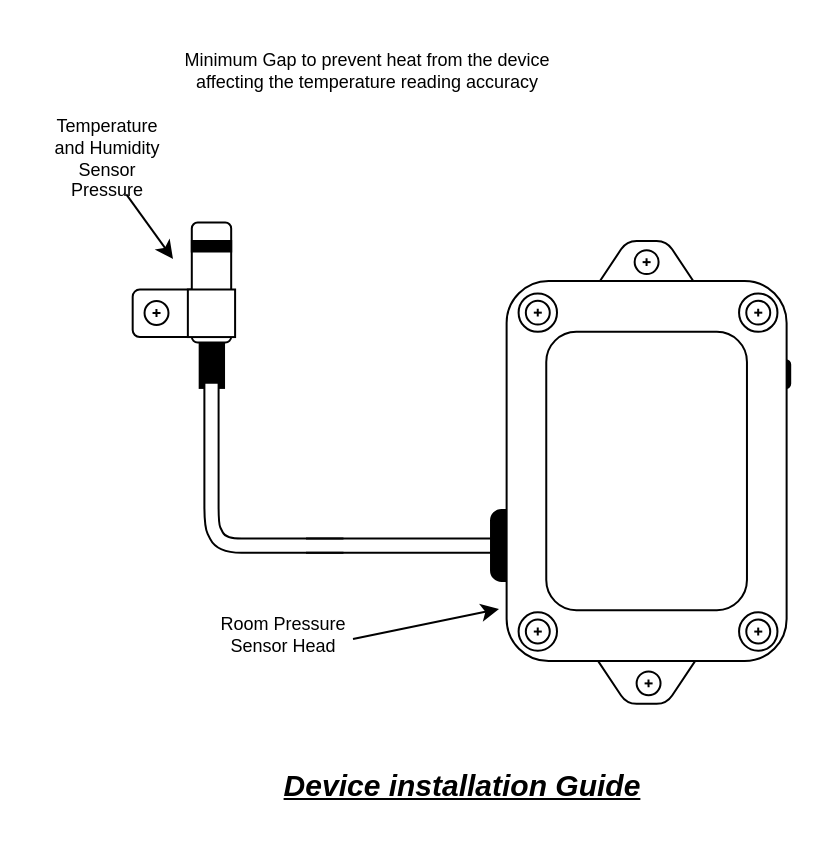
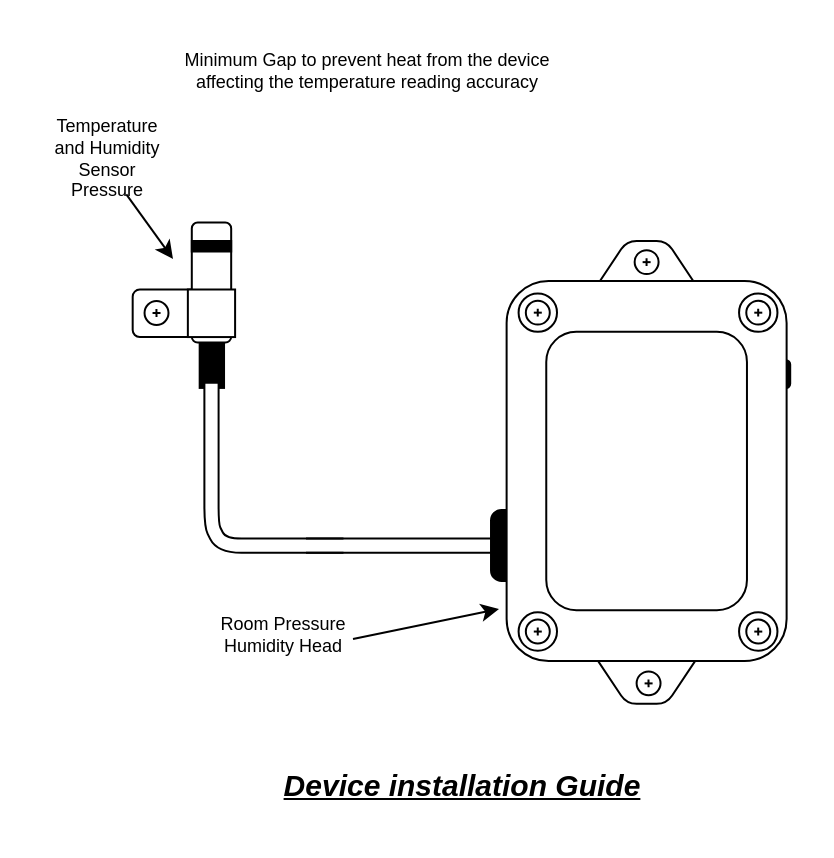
  <mxCell id="0" />
  <mxCell id="1" parent="0" />
  <mxCell id="2" value="" style="rounded=1;whiteSpace=wrap;html=1;strokeColor=#000000;fillColor=#FFFFFF;" parent="1" vertex="1"><mxGeometry x="65.84" y="144.25" width="33.5" height="23.78" as="geometry" /></mxCell>
  <mxCell id="3" value="" style="rounded=0;whiteSpace=wrap;html=1;fillColor=#000000;" parent="1" vertex="1"><mxGeometry x="99.34" y="161.97" width="12.18" height="31.49" as="geometry" /></mxCell>
  <mxCell id="4" value="" style="rounded=1;whiteSpace=wrap;html=1;" parent="1" vertex="1"><mxGeometry x="95.4" y="110.79" width="19.69" height="60" as="geometry" /></mxCell>
  <mxCell id="5" value="" style="rounded=0;whiteSpace=wrap;html=1;fillColor=#000000;" parent="1" vertex="1"><mxGeometry x="95.4" y="120" width="19.69" height="5.25" as="geometry" /></mxCell>
  <mxCell id="6" value="" style="rounded=1;whiteSpace=wrap;html=1;arcSize=0;" parent="1" vertex="1"><mxGeometry x="93.43" y="144.25" width="23.62" height="23.78" as="geometry" /></mxCell>
  <mxCell id="7" value="" style="group" parent="1" vertex="1" connectable="0"><mxGeometry x="71.779" y="149.999" width="11.97" height="11.97" as="geometry" /></mxCell>
  <mxCell id="8" value="" style="ellipse;whiteSpace=wrap;html=1;aspect=fixed;rounded=1;" parent="7" vertex="1"><mxGeometry width="11.97" height="11.97" as="geometry" /></mxCell>
  <mxCell id="9" value="" style="group" parent="7" vertex="1" connectable="0"><mxGeometry x="3.99" y="4.0" width="4" height="3.969" as="geometry" /></mxCell>
  <mxCell id="10" value="" style="endArrow=none;html=1;rounded=0;" parent="9" edge="1"><mxGeometry width="50" height="50" relative="1" as="geometry"><mxPoint y="2" as="sourcePoint" /><mxPoint x="4" y="2" as="targetPoint" /></mxGeometry></mxCell>
  <mxCell id="11" value="" style="endArrow=none;html=1;rounded=0;" parent="9" edge="1"><mxGeometry width="50" height="50" relative="1" as="geometry"><mxPoint x="1.968" y="3.969" as="sourcePoint" /><mxPoint x="1.96" as="targetPoint" /></mxGeometry></mxCell>
  <mxCell id="12" value="" style="group" parent="1" vertex="1" connectable="0"><mxGeometry x="245.01" y="120" width="149.59" height="231.419" as="geometry" /></mxCell>
  <mxCell id="13" value="" style="rounded=1;whiteSpace=wrap;html=1;fillColor=#000000;" parent="12" vertex="1"><mxGeometry y="134.49" width="35.2" height="35.49" as="geometry" /></mxCell>
  <mxCell id="14" value="" style="rounded=1;whiteSpace=wrap;html=1;fillColor=#000000;" parent="12" vertex="1"><mxGeometry x="129.93" y="59.68" width="19.66" height="13.78" as="geometry" /></mxCell>
  <mxCell id="15" value="" style="shape=trapezoid;perimeter=trapezoidPerimeter;whiteSpace=wrap;html=1;fixedSize=1;rounded=1;arcSize=10;rotation=-180;" parent="12" vertex="1"><mxGeometry x="47.799" y="201.419" width="60" height="30" as="geometry" /></mxCell>
  <mxCell id="16" value="" style="shape=trapezoid;perimeter=trapezoidPerimeter;whiteSpace=wrap;html=1;fixedSize=1;rounded=1;arcSize=10;" parent="12" vertex="1"><mxGeometry x="47.8" width="60" height="30" as="geometry" /></mxCell>
  <mxCell id="17" value="" style="rounded=1;whiteSpace=wrap;html=1;" parent="12" vertex="1"><mxGeometry x="7.8" y="20" width="140" height="190" as="geometry" /></mxCell>
  <mxCell id="18" value="" style="group" parent="12" vertex="1" connectable="0"><mxGeometry x="71.81" y="4.57" width="11.97" height="11.97" as="geometry" /></mxCell>
  <mxCell id="19" value="" style="ellipse;whiteSpace=wrap;html=1;aspect=fixed;rounded=1;" parent="18" vertex="1"><mxGeometry width="11.97" height="11.97" as="geometry" /></mxCell>
  <mxCell id="20" value="" style="group" parent="18" vertex="1" connectable="0"><mxGeometry x="3.99" y="4.0" width="4" height="3.969" as="geometry" /></mxCell>
  <mxCell id="21" value="" style="endArrow=none;html=1;rounded=0;" parent="20" edge="1"><mxGeometry width="50" height="50" relative="1" as="geometry"><mxPoint y="2" as="sourcePoint" /><mxPoint x="4" y="2" as="targetPoint" /></mxGeometry></mxCell>
  <mxCell id="22" value="" style="endArrow=none;html=1;rounded=0;" parent="20" edge="1"><mxGeometry width="50" height="50" relative="1" as="geometry"><mxPoint x="1.968" y="3.969" as="sourcePoint" /><mxPoint x="1.96" as="targetPoint" /></mxGeometry></mxCell>
  <mxCell id="23" value="" style="group" parent="12" vertex="1" connectable="0"><mxGeometry x="72.798" y="215.199" width="11.97" height="11.97" as="geometry" /></mxCell>
  <mxCell id="24" value="" style="ellipse;whiteSpace=wrap;html=1;aspect=fixed;rounded=1;" parent="23" vertex="1"><mxGeometry width="11.97" height="11.97" as="geometry" /></mxCell>
  <mxCell id="25" value="" style="group" parent="23" vertex="1" connectable="0"><mxGeometry x="3.99" y="4.0" width="4" height="3.969" as="geometry" /></mxCell>
  <mxCell id="26" value="" style="endArrow=none;html=1;rounded=0;" parent="25" edge="1"><mxGeometry width="50" height="50" relative="1" as="geometry"><mxPoint y="2" as="sourcePoint" /><mxPoint x="4" y="2" as="targetPoint" /></mxGeometry></mxCell>
  <mxCell id="27" value="" style="endArrow=none;html=1;rounded=0;" parent="25" edge="1"><mxGeometry width="50" height="50" relative="1" as="geometry"><mxPoint x="1.968" y="3.969" as="sourcePoint" /><mxPoint x="1.96" as="targetPoint" /></mxGeometry></mxCell>
  <mxCell id="28" value="" style="rounded=1;whiteSpace=wrap;html=1;" parent="12" vertex="1"><mxGeometry x="27.62" y="45.39" width="100.35" height="139.22" as="geometry" /></mxCell>
  <mxCell id="29" value="" style="group" parent="12" vertex="1" connectable="0"><mxGeometry x="124.02" y="26.22" width="19.2" height="19.2" as="geometry" /></mxCell>
  <mxCell id="30" value="" style="ellipse;whiteSpace=wrap;html=1;aspect=fixed;rounded=1;" parent="29" vertex="1"><mxGeometry width="19.2" height="19.2" as="geometry" /></mxCell>
  <mxCell id="31" value="" style="group" parent="29" vertex="1" connectable="0"><mxGeometry x="3.617" y="3.617" width="11.97" height="11.97" as="geometry" /></mxCell>
  <mxCell id="32" value="" style="ellipse;whiteSpace=wrap;html=1;aspect=fixed;rounded=1;" parent="31" vertex="1"><mxGeometry width="11.97" height="11.97" as="geometry" /></mxCell>
  <mxCell id="33" value="" style="group" parent="31" vertex="1" connectable="0"><mxGeometry x="3.99" y="4.0" width="4" height="3.969" as="geometry" /></mxCell>
  <mxCell id="34" value="" style="endArrow=none;html=1;rounded=0;" parent="33" edge="1"><mxGeometry width="50" height="50" relative="1" as="geometry"><mxPoint y="2" as="sourcePoint" /><mxPoint x="4" y="2" as="targetPoint" /></mxGeometry></mxCell>
  <mxCell id="35" value="" style="endArrow=none;html=1;rounded=0;" parent="33" edge="1"><mxGeometry width="50" height="50" relative="1" as="geometry"><mxPoint x="1.968" y="3.969" as="sourcePoint" /><mxPoint x="1.96" as="targetPoint" /></mxGeometry></mxCell>
  <mxCell id="36" value="" style="group" parent="12" vertex="1" connectable="0"><mxGeometry x="124.018" y="185.668" width="19.2" height="19.2" as="geometry" /></mxCell>
  <mxCell id="37" value="" style="ellipse;whiteSpace=wrap;html=1;aspect=fixed;rounded=1;" parent="36" vertex="1"><mxGeometry width="19.2" height="19.2" as="geometry" /></mxCell>
  <mxCell id="38" value="" style="group" parent="36" vertex="1" connectable="0"><mxGeometry x="3.617" y="3.617" width="11.97" height="11.97" as="geometry" /></mxCell>
  <mxCell id="39" value="" style="ellipse;whiteSpace=wrap;html=1;aspect=fixed;rounded=1;" parent="38" vertex="1"><mxGeometry width="11.97" height="11.97" as="geometry" /></mxCell>
  <mxCell id="40" value="" style="group" parent="38" vertex="1" connectable="0"><mxGeometry x="3.99" y="4.0" width="4" height="3.969" as="geometry" /></mxCell>
  <mxCell id="41" value="" style="endArrow=none;html=1;rounded=0;" parent="40" edge="1"><mxGeometry width="50" height="50" relative="1" as="geometry"><mxPoint y="2" as="sourcePoint" /><mxPoint x="4" y="2" as="targetPoint" /></mxGeometry></mxCell>
  <mxCell id="42" value="" style="endArrow=none;html=1;rounded=0;" parent="40" edge="1"><mxGeometry width="50" height="50" relative="1" as="geometry"><mxPoint x="1.968" y="3.969" as="sourcePoint" /><mxPoint x="1.96" as="targetPoint" /></mxGeometry></mxCell>
  <mxCell id="43" value="" style="group" parent="12" vertex="1" connectable="0"><mxGeometry x="13.787" y="26.217" width="19.2" height="19.2" as="geometry" /></mxCell>
  <mxCell id="44" value="" style="ellipse;whiteSpace=wrap;html=1;aspect=fixed;rounded=1;" parent="43" vertex="1"><mxGeometry width="19.2" height="19.2" as="geometry" /></mxCell>
  <mxCell id="45" value="" style="group" parent="43" vertex="1" connectable="0"><mxGeometry x="3.617" y="3.617" width="11.97" height="11.97" as="geometry" /></mxCell>
  <mxCell id="46" value="" style="ellipse;whiteSpace=wrap;html=1;aspect=fixed;rounded=1;" parent="45" vertex="1"><mxGeometry width="11.97" height="11.97" as="geometry" /></mxCell>
  <mxCell id="47" value="" style="group" parent="45" vertex="1" connectable="0"><mxGeometry x="3.99" y="4.0" width="4" height="3.969" as="geometry" /></mxCell>
  <mxCell id="48" value="" style="endArrow=none;html=1;rounded=0;" parent="47" edge="1"><mxGeometry width="50" height="50" relative="1" as="geometry"><mxPoint y="2" as="sourcePoint" /><mxPoint x="4" y="2" as="targetPoint" /></mxGeometry></mxCell>
  <mxCell id="49" value="" style="endArrow=none;html=1;rounded=0;" parent="47" edge="1"><mxGeometry width="50" height="50" relative="1" as="geometry"><mxPoint x="1.968" y="3.969" as="sourcePoint" /><mxPoint x="1.96" as="targetPoint" /></mxGeometry></mxCell>
  <mxCell id="50" value="" style="group" parent="12" vertex="1" connectable="0"><mxGeometry x="13.785" y="185.666" width="19.2" height="19.2" as="geometry" /></mxCell>
  <mxCell id="51" value="" style="ellipse;whiteSpace=wrap;html=1;aspect=fixed;rounded=1;" parent="50" vertex="1"><mxGeometry width="19.2" height="19.2" as="geometry" /></mxCell>
  <mxCell id="52" value="" style="group" parent="50" vertex="1" connectable="0"><mxGeometry x="3.617" y="3.617" width="11.97" height="11.97" as="geometry" /></mxCell>
  <mxCell id="53" value="" style="ellipse;whiteSpace=wrap;html=1;aspect=fixed;rounded=1;" parent="52" vertex="1"><mxGeometry width="11.97" height="11.97" as="geometry" /></mxCell>
  <mxCell id="54" value="" style="group" parent="52" vertex="1" connectable="0"><mxGeometry x="3.99" y="4.0" width="4" height="3.969" as="geometry" /></mxCell>
  <mxCell id="55" value="" style="endArrow=none;html=1;rounded=0;" parent="54" edge="1"><mxGeometry width="50" height="50" relative="1" as="geometry"><mxPoint y="2" as="sourcePoint" /><mxPoint x="4" y="2" as="targetPoint" /></mxGeometry></mxCell>
  <mxCell id="56" value="" style="endArrow=none;html=1;rounded=0;" parent="54" edge="1"><mxGeometry width="50" height="50" relative="1" as="geometry"><mxPoint x="1.968" y="3.969" as="sourcePoint" /><mxPoint x="1.96" as="targetPoint" /></mxGeometry></mxCell>
  <mxCell id="57" value="" style="group" parent="1" vertex="1" connectable="0"><mxGeometry x="105.24" y="262.358" width="147.25" height="10.002" as="geometry" /></mxCell>
  <mxCell id="58" value="" style="group" parent="57" vertex="1" connectable="0"><mxGeometry width="5.008" height="10.002" as="geometry" /></mxCell>
  <mxCell id="59" value="" style="endArrow=none;html=1;rounded=1;shadow=0;sketch=0;jumpStyle=none;jumpSize=10;endFill=0;strokeWidth=8.1;fillOpacity=100;startFill=1;" parent="58" edge="1"><mxGeometry width="50" height="50" relative="1" as="geometry"><mxPoint x="66" y="10.002" as="sourcePoint" /><mxPoint y="-70.998" as="targetPoint" /><Array as="points"><mxPoint x="5" y="10.002" /><mxPoint y="0.002" /></Array></mxGeometry></mxCell>
  <mxCell id="60" value="" style="endArrow=none;html=1;rounded=1;shadow=0;sketch=0;jumpStyle=none;jumpSize=10;endFill=0;strokeWidth=6.1;fillOpacity=100;startFill=1;strokeColor=#FFFFFF;" parent="58" edge="1"><mxGeometry width="50" height="50" relative="1" as="geometry"><mxPoint x="66.76" y="10.0" as="sourcePoint" /><mxPoint x="0.009" y="-71" as="targetPoint" /><Array as="points"><mxPoint x="5.008" y="10" /><mxPoint x="0.008" /></Array></mxGeometry></mxCell>
  <mxCell id="61" value="" style="shape=link;html=1;rounded=1;shadow=0;sketch=0;strokeColor=#000000;strokeWidth=1;startFill=1;endArrow=none;endFill=0;jumpStyle=none;jumpSize=10;width=7.115;startSize=6;" parent="57" edge="1"><mxGeometry width="100" relative="1" as="geometry"><mxPoint x="47.25" y="10.002" as="sourcePoint" /><mxPoint x="147.25" y="10.002" as="targetPoint" /></mxGeometry></mxCell>
  <mxCell id="62" value="Minimum Gap to prevent heat from the device affecting the temperature reading accuracy" style="text;html=1;strokeColor=none;fillColor=none;align=center;verticalAlign=middle;whiteSpace=wrap;rounded=0;fontSize=9;" parent="1" vertex="1"><mxGeometry x="91.46" y="20.24" width="185.04" height="30" as="geometry" /></mxCell>
  <mxCell id="63" value="" style="endArrow=classic;html=1;rounded=1;shadow=0;sketch=0;strokeColor=#000000;strokeWidth=1;startSize=6;jumpStyle=none;jumpSize=10;exitX=0.646;exitY=1.101;exitDx=0;exitDy=0;exitPerimeter=0;" parent="1" edge="1" source="64"><mxGeometry width="50" height="50" relative="1" as="geometry"><mxPoint x="48" y="99" as="sourcePoint" /><mxPoint x="86" y="129" as="targetPoint" /></mxGeometry></mxCell>
  <mxCell id="64" value="Temperature and Humidity Sensor Pressure" style="text;html=1;strokeColor=none;fillColor=none;align=center;verticalAlign=middle;whiteSpace=wrap;rounded=0;fontSize=9;" parent="1" vertex="1"><mxGeometry x="20.6" y="63.7" width="65.12" height="30" as="geometry" /></mxCell>
  <mxCell id="65" value="Device installation Guide" style="text;html=1;strokeColor=none;fillColor=none;align=center;verticalAlign=middle;whiteSpace=wrap;rounded=0;fontSize=15;fontStyle=7" parent="1" vertex="1"><mxGeometry x="121" y="376.53" width="220.47" height="30" as="geometry" /></mxCell>
  <mxCell id="66" value="" style="endArrow=classic;html=1;rounded=1;shadow=0;sketch=0;strokeColor=#000000;strokeWidth=1;fontSize=15;startSize=6;jumpStyle=none;jumpSize=10;" parent="1" edge="1"><mxGeometry width="50" height="50" relative="1" as="geometry"><mxPoint x="176" y="319" as="sourcePoint" /><mxPoint x="249" y="304" as="targetPoint" /></mxGeometry></mxCell>
- <mxCell id="67" value="Room Pressure Sensor Head" style="text;html=1;strokeColor=none;fillColor=none;align=center;verticalAlign=middle;whiteSpace=wrap;rounded=0;fontSize=9;" parent="1" vertex="1"><mxGeometry x="107.21" y="301.73" width="69.43" height="30" as="geometry" /></mxCell>
+ <mxCell id="67" value="Room Pressure Humidity Head" style="text;html=1;strokeColor=none;fillColor=none;align=center;verticalAlign=middle;whiteSpace=wrap;rounded=0;fontSize=9;" parent="1" vertex="1"><mxGeometry x="107.21" y="301.73" width="69.43" height="30" as="geometry" /></mxCell>
